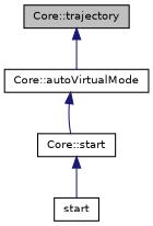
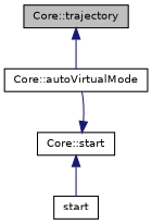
  digraph {
    rankdir=TB
    node [color=black fillcolor=white fontname=Helvetica fontsize=10 shape=record style=filled]
    edge [color=midnightblue dir=back fontname=Helvetica fontsize=10 labelfontname=Helvetica labelfontsize=10 style=solid]
    n1 [fillcolor=grey75 fontcolor=black height=0.2 label="Core::trajectory" width=0.4]
    n2 [height=0.2 label="Core::autoVirtualMode" width=0.4]
    n3 [height=0.2 label="Core::start" width=0.4]
    n4 [height=0.2 label=start width=0.4]
    n1 -> n2
-   n2 -> n3
+   n3 -> n2
    n3 -> n4
  }
